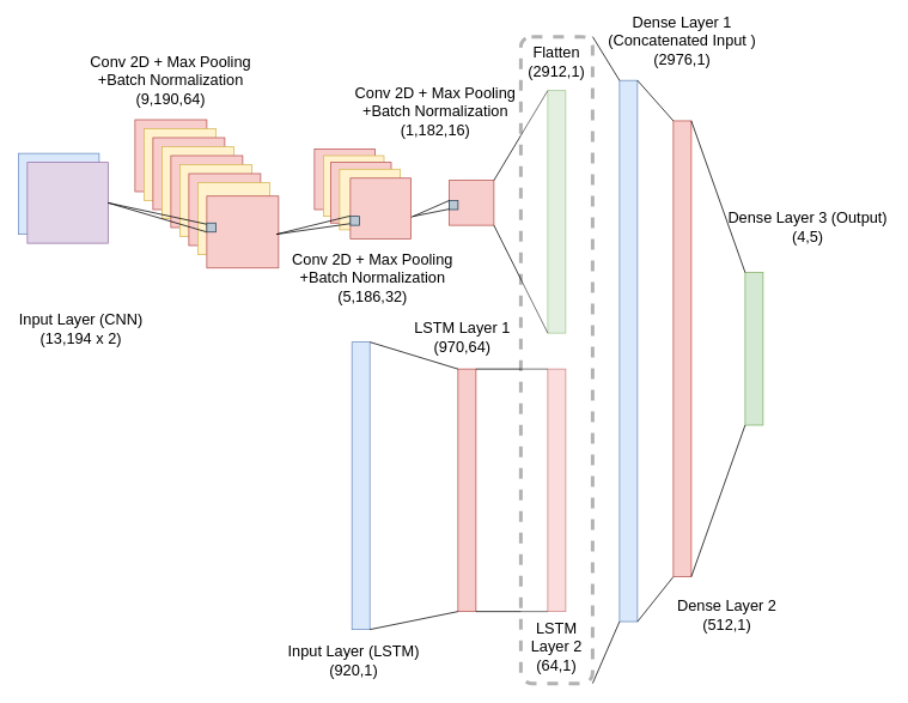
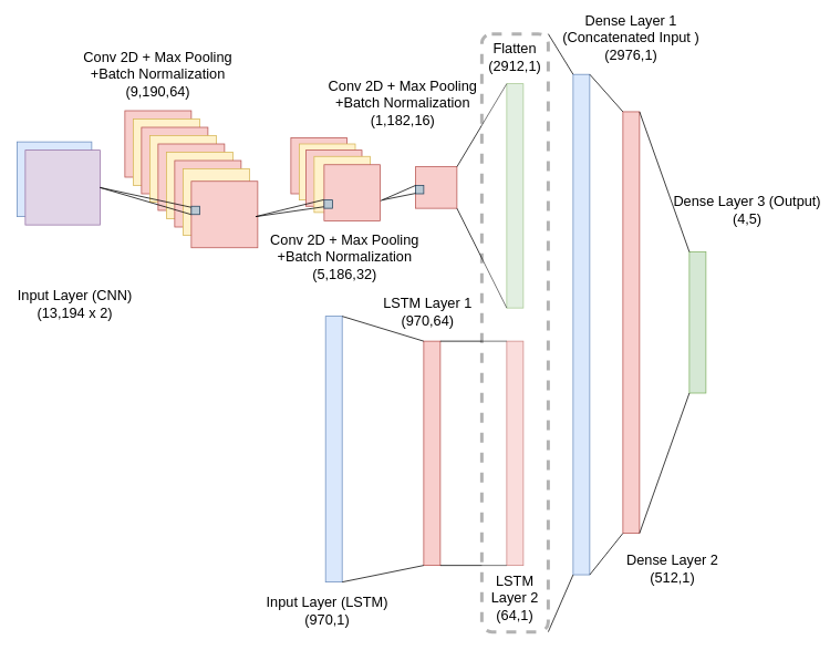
  <mxCell id="0" />
  <mxCell id="1" parent="0" />
  <mxCell id="2" value="" style="whiteSpace=wrap;html=1;aspect=fixed;fillColor=#dae8fc;strokeColor=#6c8ebf;" parent="1" vertex="1"><mxGeometry x="20" y="170" width="90" height="90" as="geometry" /></mxCell>
  <mxCell id="3" value="" style="whiteSpace=wrap;html=1;aspect=fixed;fillColor=#e1d5e7;strokeColor=#9673a6;" parent="1" vertex="1"><mxGeometry x="30" y="180" width="90" height="90" as="geometry" /></mxCell>
  <mxCell id="4" value="" style="rounded=0;whiteSpace=wrap;html=1;fillColor=#f8cecc;strokeColor=#b85450;" parent="1" vertex="1"><mxGeometry x="510" y="410" width="20" height="270" as="geometry" /></mxCell>
  <mxCell id="5" value="" style="whiteSpace=wrap;html=1;aspect=fixed;fillColor=#f8cecc;strokeColor=#b85450;" parent="1" vertex="1"><mxGeometry x="150" y="132.5" width="80" height="80" as="geometry" /></mxCell>
  <mxCell id="6" value="" style="whiteSpace=wrap;html=1;aspect=fixed;fillColor=#fff2cc;strokeColor=#d6b656;" parent="1" vertex="1"><mxGeometry x="160" y="142.5" width="80" height="80" as="geometry" /></mxCell>
  <mxCell id="7" value="" style="whiteSpace=wrap;html=1;aspect=fixed;fillColor=#f8cecc;strokeColor=#b85450;" parent="1" vertex="1"><mxGeometry x="170" y="152.5" width="80" height="80" as="geometry" /></mxCell>
  <mxCell id="8" value="" style="whiteSpace=wrap;html=1;aspect=fixed;fillColor=#fff2cc;strokeColor=#d6b656;" parent="1" vertex="1"><mxGeometry x="180" y="162.5" width="80" height="80" as="geometry" /></mxCell>
  <mxCell id="9" value="" style="whiteSpace=wrap;html=1;aspect=fixed;fillColor=#f8cecc;strokeColor=#b85450;" parent="1" vertex="1"><mxGeometry x="190" y="172.5" width="80" height="80" as="geometry" /></mxCell>
  <mxCell id="10" value="" style="whiteSpace=wrap;html=1;aspect=fixed;fillColor=#fff2cc;strokeColor=#d6b656;" parent="1" vertex="1"><mxGeometry x="200" y="182.5" width="80" height="80" as="geometry" /></mxCell>
  <mxCell id="11" value="" style="whiteSpace=wrap;html=1;aspect=fixed;fillColor=#f8cecc;strokeColor=#b85450;" parent="1" vertex="1"><mxGeometry x="210" y="192.5" width="80" height="80" as="geometry" /></mxCell>
  <mxCell id="12" value="" style="whiteSpace=wrap;html=1;aspect=fixed;fillColor=#fff2cc;strokeColor=#d6b656;" parent="1" vertex="1"><mxGeometry x="220" y="202.5" width="80" height="80" as="geometry" /></mxCell>
  <mxCell id="13" value="" style="whiteSpace=wrap;html=1;aspect=fixed;fillColor=#f8cecc;strokeColor=#b85450;" parent="1" vertex="1"><mxGeometry x="230" y="217.5" width="80" height="80" as="geometry" /></mxCell>
  <mxCell id="14" value="" style="whiteSpace=wrap;html=1;aspect=fixed;fillColor=#f8cecc;strokeColor=#b85450;" parent="1" vertex="1"><mxGeometry x="500" y="200" width="50" height="50" as="geometry" /></mxCell>
  <mxCell id="15" value="" style="whiteSpace=wrap;html=1;aspect=fixed;fillColor=#f8cecc;strokeColor=#b85450;" parent="1" vertex="1"><mxGeometry x="350" y="165" width="67.5" height="67.5" as="geometry" /></mxCell>
  <mxCell id="16" value="" style="whiteSpace=wrap;html=1;aspect=fixed;fillColor=#fff2cc;strokeColor=#d6b656;" parent="1" vertex="1"><mxGeometry x="360" y="172.5" width="67.5" height="67.5" as="geometry" /></mxCell>
  <mxCell id="17" value="" style="whiteSpace=wrap;html=1;aspect=fixed;fillColor=#f8cecc;strokeColor=#b85450;" parent="1" vertex="1"><mxGeometry x="368" y="180" width="67.5" height="67.5" as="geometry" /></mxCell>
  <mxCell id="18" value="" style="whiteSpace=wrap;html=1;aspect=fixed;fillColor=#fff2cc;strokeColor=#d6b656;" parent="1" vertex="1"><mxGeometry x="378" y="187.5" width="67.5" height="67.5" as="geometry" /></mxCell>
  <mxCell id="19" value="" style="whiteSpace=wrap;html=1;aspect=fixed;fillColor=#f8cecc;strokeColor=#b85450;" parent="1" vertex="1"><mxGeometry x="390" y="197.5" width="67.5" height="67.5" as="geometry" /></mxCell>
  <mxCell id="20" value="" style="rounded=0;whiteSpace=wrap;html=1;fillColor=#d5e8d4;strokeColor=#82b366;" parent="1" vertex="1"><mxGeometry x="610" y="100" width="20" height="270" as="geometry" /></mxCell>
  <mxCell id="21" value="" style="rounded=0;whiteSpace=wrap;html=1;fillColor=#dae8fc;strokeColor=#6c8ebf;" parent="1" vertex="1"><mxGeometry x="391.75" y="380" width="20" height="320" as="geometry" /></mxCell>
  <mxCell id="22" value="" style="rounded=0;whiteSpace=wrap;html=1;fillColor=#f8cecc;strokeColor=#b85450;" parent="1" vertex="1"><mxGeometry x="610" y="410" width="20" height="270" as="geometry" /></mxCell>
  <mxCell id="23" value="" style="rounded=0;whiteSpace=wrap;html=1;fillColor=#dae8fc;strokeColor=#6c8ebf;" parent="1" vertex="1"><mxGeometry x="690" y="88.75" width="20" height="602.5" as="geometry" /></mxCell>
  <mxCell id="24" value="" style="rounded=0;whiteSpace=wrap;html=1;fillColor=#f8cecc;strokeColor=#b85450;" parent="1" vertex="1"><mxGeometry x="750" y="133.75" width="20" height="507.5" as="geometry" /></mxCell>
  <mxCell id="25" value="" style="rounded=0;whiteSpace=wrap;html=1;fillColor=#d5e8d4;strokeColor=#82b366;" parent="1" vertex="1"><mxGeometry x="830" y="302.5" width="20" height="170" as="geometry" /></mxCell>
  <mxCell id="26" value="" style="endArrow=none;html=1;entryX=1;entryY=0.5;entryDx=0;entryDy=0;" parent="1" source="13" target="3" edge="1"><mxGeometry width="50" height="50" relative="1" as="geometry"><mxPoint x="420" y="440" as="sourcePoint" /><mxPoint x="460" y="410" as="targetPoint" /></mxGeometry></mxCell>
  <mxCell id="27" value="" style="endArrow=none;html=1;entryX=1;entryY=0.5;entryDx=0;entryDy=0;exitX=0;exitY=0.5;exitDx=0;exitDy=0;" parent="1" source="13" target="3" edge="1"><mxGeometry width="50" height="50" relative="1" as="geometry"><mxPoint x="230" y="380" as="sourcePoint" /><mxPoint x="120" y="360" as="targetPoint" /></mxGeometry></mxCell>
  <mxCell id="28" value="" style="whiteSpace=wrap;html=1;aspect=fixed;fillColor=#bac8d3;strokeColor=#23445d;" parent="1" vertex="1"><mxGeometry x="230" y="247.5" width="10" height="10" as="geometry" /></mxCell>
  <mxCell id="29" value="" style="endArrow=none;html=1;entryX=1;entryY=0.5;entryDx=0;entryDy=0;" parent="1" source="19" edge="1"><mxGeometry width="50" height="50" relative="1" as="geometry"><mxPoint x="417.5" y="283.833" as="sourcePoint" /><mxPoint x="307.5" y="260" as="targetPoint" /></mxGeometry></mxCell>
  <mxCell id="30" value="" style="endArrow=none;html=1;entryX=1;entryY=0.5;entryDx=0;entryDy=0;exitX=0;exitY=0.75;exitDx=0;exitDy=0;" parent="1" source="19" edge="1"><mxGeometry width="50" height="50" relative="1" as="geometry"><mxPoint x="417.5" y="283.833" as="sourcePoint" /><mxPoint x="307.5" y="260" as="targetPoint" /></mxGeometry></mxCell>
  <mxCell id="31" value="" style="whiteSpace=wrap;html=1;aspect=fixed;fillColor=#bac8d3;strokeColor=#23445d;" parent="1" vertex="1"><mxGeometry x="390" y="240" width="10" height="10" as="geometry" /></mxCell>
  <mxCell id="32" value="" style="whiteSpace=wrap;html=1;aspect=fixed;fillColor=#bac8d3;strokeColor=#23445d;" parent="1" vertex="1"><mxGeometry x="500" y="222.5" width="10" height="10" as="geometry" /></mxCell>
  <mxCell id="33" value="" style="endArrow=none;html=1;exitX=0;exitY=0.64;exitDx=0;exitDy=0;exitPerimeter=0;" parent="1" source="14" edge="1"><mxGeometry width="50" height="50" relative="1" as="geometry"><mxPoint x="210" y="460" as="sourcePoint" /><mxPoint x="460" y="240" as="targetPoint" /></mxGeometry></mxCell>
  <mxCell id="34" value="" style="endArrow=none;html=1;exitX=0;exitY=0;exitDx=0;exitDy=0;entryX=1.007;entryY=0.644;entryDx=0;entryDy=0;entryPerimeter=0;" parent="1" source="32" target="19" edge="1"><mxGeometry width="50" height="50" relative="1" as="geometry"><mxPoint x="520" y="252" as="sourcePoint" /><mxPoint x="480" y="260" as="targetPoint" /></mxGeometry></mxCell>
  <mxCell id="35" value="" style="endArrow=none;html=1;entryX=1;entryY=0;entryDx=0;entryDy=0;exitX=0;exitY=0;exitDx=0;exitDy=0;" parent="1" source="20" target="14" edge="1"><mxGeometry width="50" height="50" relative="1" as="geometry"><mxPoint x="410" y="460" as="sourcePoint" /><mxPoint x="460" y="410" as="targetPoint" /></mxGeometry></mxCell>
  <mxCell id="36" value="" style="endArrow=none;html=1;entryX=1;entryY=1;entryDx=0;entryDy=0;exitX=0;exitY=1;exitDx=0;exitDy=0;" parent="1" source="20" target="14" edge="1"><mxGeometry width="50" height="50" relative="1" as="geometry"><mxPoint x="410" y="460" as="sourcePoint" /><mxPoint x="460" y="410" as="targetPoint" /></mxGeometry></mxCell>
  <mxCell id="37" value="" style="endArrow=none;html=1;exitX=1;exitY=0;exitDx=0;exitDy=0;entryX=0;entryY=0;entryDx=0;entryDy=0;" parent="1" source="21" target="4" edge="1"><mxGeometry width="50" height="50" relative="1" as="geometry"><mxPoint x="410" y="460" as="sourcePoint" /><mxPoint x="460" y="410" as="targetPoint" /></mxGeometry></mxCell>
  <mxCell id="38" value="" style="endArrow=none;html=1;exitX=1;exitY=1;exitDx=0;exitDy=0;entryX=0;entryY=1;entryDx=0;entryDy=0;" parent="1" source="21" target="4" edge="1"><mxGeometry width="50" height="50" relative="1" as="geometry"><mxPoint x="420" y="390" as="sourcePoint" /><mxPoint x="520" y="420" as="targetPoint" /></mxGeometry></mxCell>
  <mxCell id="39" value="" style="endArrow=none;html=1;exitX=1;exitY=0;exitDx=0;exitDy=0;entryX=0;entryY=0;entryDx=0;entryDy=0;" parent="1" source="4" target="22" edge="1"><mxGeometry width="50" height="50" relative="1" as="geometry"><mxPoint x="430" y="400" as="sourcePoint" /><mxPoint x="530" y="430" as="targetPoint" /></mxGeometry></mxCell>
  <mxCell id="40" value="" style="endArrow=none;html=1;exitX=1;exitY=1;exitDx=0;exitDy=0;entryX=0;entryY=1;entryDx=0;entryDy=0;" parent="1" source="4" target="22" edge="1"><mxGeometry width="50" height="50" relative="1" as="geometry"><mxPoint x="440" y="410" as="sourcePoint" /><mxPoint x="540" y="440" as="targetPoint" /></mxGeometry></mxCell>
  <mxCell id="41" value="" style="endArrow=none;html=1;exitX=1;exitY=0;exitDx=0;exitDy=0;entryX=0;entryY=0;entryDx=0;entryDy=0;" parent="1" source="23" target="24" edge="1"><mxGeometry width="50" height="50" relative="1" as="geometry"><mxPoint x="450" y="411.25" as="sourcePoint" /><mxPoint x="550" y="441.25" as="targetPoint" /></mxGeometry></mxCell>
  <mxCell id="42" value="" style="endArrow=none;html=1;exitX=1;exitY=1;exitDx=0;exitDy=0;entryX=0;entryY=1;entryDx=0;entryDy=0;" parent="1" source="23" target="24" edge="1"><mxGeometry width="50" height="50" relative="1" as="geometry"><mxPoint x="460" y="421.25" as="sourcePoint" /><mxPoint x="560" y="451.25" as="targetPoint" /></mxGeometry></mxCell>
  <mxCell id="43" value="" style="endArrow=none;html=1;exitX=1;exitY=1;exitDx=0;exitDy=0;entryX=0;entryY=1;entryDx=0;entryDy=0;" parent="1" source="24" target="25" edge="1"><mxGeometry width="50" height="50" relative="1" as="geometry"><mxPoint x="820" y="611.25" as="sourcePoint" /><mxPoint x="590" y="481.25" as="targetPoint" /></mxGeometry></mxCell>
  <mxCell id="44" value="" style="endArrow=none;html=1;entryX=1;entryY=0;entryDx=0;entryDy=0;exitX=0;exitY=0;exitDx=0;exitDy=0;" parent="1" source="25" target="24" edge="1"><mxGeometry width="50" height="50" relative="1" as="geometry"><mxPoint x="860" y="301.25" as="sourcePoint" /><mxPoint x="822" y="186.102" as="targetPoint" /></mxGeometry></mxCell>
  <mxCell id="45" value="" style="rounded=1;whiteSpace=wrap;html=1;opacity=30;shadow=0;sketch=0;glass=0;dashed=1;strokeWidth=4;" parent="1" vertex="1"><mxGeometry x="580" y="40" width="80" height="720" as="geometry" /></mxCell>
  <mxCell id="46" value="" style="endArrow=none;html=1;entryX=0;entryY=0;entryDx=0;entryDy=0;exitX=1;exitY=0;exitDx=0;exitDy=0;" parent="1" source="45" target="23" edge="1"><mxGeometry width="50" height="50" relative="1" as="geometry"><mxPoint x="410" y="460" as="sourcePoint" /><mxPoint x="460" y="410" as="targetPoint" /></mxGeometry></mxCell>
  <mxCell id="47" value="" style="endArrow=none;html=1;entryX=0;entryY=1;entryDx=0;entryDy=0;exitX=1;exitY=1;exitDx=0;exitDy=0;" parent="1" source="45" target="23" edge="1"><mxGeometry width="50" height="50" relative="1" as="geometry"><mxPoint x="640" y="700" as="sourcePoint" /><mxPoint x="460" y="410" as="targetPoint" /></mxGeometry></mxCell>
  <mxCell id="48" value="&lt;p style=&quot;line-height: 110%&quot;&gt;&lt;/p&gt;&lt;div style=&quot;font-size: 17px&quot;&gt;&lt;font style=&quot;font-size: 17px&quot;&gt;Input Layer (CNN)&lt;br&gt;&lt;/font&gt;&lt;/div&gt;&lt;div style=&quot;font-size: 17px&quot;&gt;&lt;font style=&quot;font-size: 17px&quot;&gt;(13,194 x 2)&lt;br&gt;&lt;/font&gt;&lt;/div&gt;&lt;p&gt;&lt;/p&gt;" style="text;html=1;strokeColor=none;fillColor=none;align=center;verticalAlign=middle;whiteSpace=wrap;rounded=0;shadow=0;glass=0;sketch=0;opacity=30;" parent="1" vertex="1"><mxGeometry x="20" y="332.5" width="140" height="67.5" as="geometry" /></mxCell>
  <mxCell id="49" value="&lt;p style=&quot;line-height: 110%&quot;&gt;&lt;/p&gt;&lt;div style=&quot;font-size: 17px&quot;&gt;&lt;font style=&quot;font-size: 17px&quot;&gt;Conv 2D + Max Pooling +Batch Normalization&lt;br&gt;&lt;/font&gt;&lt;/div&gt;&lt;div style=&quot;font-size: 17px&quot;&gt;&lt;font style=&quot;font-size: 17px&quot;&gt;(5,186,32)&lt;br&gt;&lt;/font&gt;&lt;/div&gt;&lt;p&gt;&lt;/p&gt;" style="text;html=1;strokeColor=none;fillColor=none;align=center;verticalAlign=middle;whiteSpace=wrap;rounded=0;shadow=0;glass=0;sketch=0;opacity=30;" parent="1" vertex="1"><mxGeometry x="320" y="270" width="190" height="77.5" as="geometry" /></mxCell>
  <mxCell id="50" value="&lt;p style=&quot;line-height: 110%&quot;&gt;&lt;/p&gt;&lt;div style=&quot;font-size: 17px&quot;&gt;&lt;font style=&quot;font-size: 17px&quot;&gt;Conv 2D + Max Pooling +Batch Normalization&lt;br&gt;&lt;/font&gt;&lt;/div&gt;&lt;div style=&quot;font-size: 17px&quot;&gt;&lt;font style=&quot;font-size: 17px&quot;&gt;(9,190,64)&lt;br&gt;&lt;/font&gt;&lt;/div&gt;&lt;p&gt;&lt;/p&gt;" style="text;html=1;strokeColor=none;fillColor=none;align=center;verticalAlign=middle;whiteSpace=wrap;rounded=0;shadow=0;glass=0;sketch=0;opacity=30;" parent="1" vertex="1"><mxGeometry x="95" y="50" width="190" height="77.5" as="geometry" /></mxCell>
  <mxCell id="51" value="&lt;p style=&quot;line-height: 110%&quot;&gt;&lt;/p&gt;&lt;div style=&quot;font-size: 17px&quot;&gt;&lt;font style=&quot;font-size: 17px&quot;&gt;Conv 2D + Max Pooling +Batch Normalization&lt;br&gt;&lt;/font&gt;&lt;/div&gt;&lt;div style=&quot;font-size: 17px&quot;&gt;&lt;font style=&quot;font-size: 17px&quot;&gt;(1,182,16)&lt;br&gt;&lt;/font&gt;&lt;/div&gt;&lt;p&gt;&lt;/p&gt;" style="text;html=1;strokeColor=none;fillColor=none;align=center;verticalAlign=middle;whiteSpace=wrap;rounded=0;shadow=0;glass=0;sketch=0;opacity=30;" parent="1" vertex="1"><mxGeometry x="390" y="85" width="190" height="77.5" as="geometry" /></mxCell>
  <mxCell id="52" value="&lt;p style=&quot;line-height: 110%&quot;&gt;&lt;/p&gt;&lt;div style=&quot;font-size: 17px&quot;&gt;&lt;font style=&quot;font-size: 17px&quot;&gt;Flatten&lt;br&gt;&lt;/font&gt;&lt;/div&gt;&lt;div style=&quot;font-size: 17px&quot;&gt;&lt;font style=&quot;font-size: 17px&quot;&gt;(2912,1)&lt;br&gt;&lt;/font&gt;&lt;/div&gt;&lt;p&gt;&lt;/p&gt;" style="text;html=1;strokeColor=none;fillColor=none;align=center;verticalAlign=middle;whiteSpace=wrap;rounded=0;shadow=0;glass=0;sketch=0;opacity=30;" parent="1" vertex="1"><mxGeometry x="525" y="48.25" width="190" height="40.5" as="geometry" /></mxCell>
- <mxCell id="53" value="&lt;p style=&quot;line-height: 110%&quot;&gt;&lt;/p&gt;&lt;div style=&quot;font-size: 17px&quot;&gt;Input Layer (LSTM)&lt;font style=&quot;font-size: 17px&quot;&gt;&lt;br&gt;&lt;/font&gt;&lt;/div&gt;&lt;div style=&quot;font-size: 17px&quot;&gt;&lt;font style=&quot;font-size: 17px&quot;&gt;(920,1)&lt;br&gt;&lt;/font&gt;&lt;/div&gt;&lt;p&gt;&lt;/p&gt;" style="text;html=1;strokeColor=none;fillColor=none;align=center;verticalAlign=middle;whiteSpace=wrap;rounded=0;shadow=0;glass=0;sketch=0;opacity=30;" parent="1" vertex="1"><mxGeometry x="298.75" y="710" width="190" height="50" as="geometry" /></mxCell>
+ <mxCell id="53" value="&lt;p style=&quot;line-height: 110%&quot;&gt;&lt;/p&gt;&lt;div style=&quot;font-size: 17px&quot;&gt;Input Layer (LSTM)&lt;font style=&quot;font-size: 17px&quot;&gt;&lt;br&gt;&lt;/font&gt;&lt;/div&gt;&lt;div style=&quot;font-size: 17px&quot;&gt;&lt;font style=&quot;font-size: 17px&quot;&gt;(970,1)&lt;br&gt;&lt;/font&gt;&lt;/div&gt;&lt;p&gt;&lt;/p&gt;" style="text;html=1;strokeColor=none;fillColor=none;align=center;verticalAlign=middle;whiteSpace=wrap;rounded=0;shadow=0;glass=0;sketch=0;opacity=30;" parent="1" vertex="1"><mxGeometry x="298.75" y="710" width="190" height="50" as="geometry" /></mxCell>
  <mxCell id="54" value="&lt;p style=&quot;line-height: 110%&quot;&gt;&lt;/p&gt;&lt;div style=&quot;font-size: 17px&quot;&gt;LSTM Layer 1&lt;font style=&quot;font-size: 17px&quot;&gt;&lt;br&gt;&lt;/font&gt;&lt;/div&gt;&lt;div style=&quot;font-size: 17px&quot;&gt;&lt;font style=&quot;font-size: 17px&quot;&gt;(970,64)&lt;br&gt;&lt;/font&gt;&lt;/div&gt;&lt;p&gt;&lt;/p&gt;" style="text;html=1;strokeColor=none;fillColor=none;align=center;verticalAlign=middle;whiteSpace=wrap;rounded=0;shadow=0;glass=0;sketch=0;opacity=30;" parent="1" vertex="1"><mxGeometry x="420" y="350" width="190" height="50" as="geometry" /></mxCell>
  <mxCell id="55" value="&lt;p style=&quot;line-height: 110%&quot;&gt;&lt;/p&gt;&lt;div style=&quot;font-size: 17px&quot;&gt;LSTM Layer 2&lt;font style=&quot;font-size: 17px&quot;&gt;&lt;br&gt;&lt;/font&gt;&lt;/div&gt;&lt;div style=&quot;font-size: 17px&quot;&gt;&lt;font style=&quot;font-size: 17px&quot;&gt;(64,1)&lt;br&gt;&lt;/font&gt;&lt;/div&gt;&lt;p&gt;&lt;/p&gt;" style="text;html=1;strokeColor=none;fillColor=none;align=center;verticalAlign=middle;whiteSpace=wrap;rounded=0;shadow=0;glass=0;sketch=0;opacity=30;" parent="1" vertex="1"><mxGeometry x="575" y="690" width="90" height="60" as="geometry" /></mxCell>
  <mxCell id="56" value="&lt;p style=&quot;line-height: 110%&quot;&gt;&lt;/p&gt;&lt;div style=&quot;font-size: 17px&quot;&gt;Dense Layer 1&lt;font style=&quot;font-size: 17px&quot;&gt;&lt;br&gt;&lt;/font&gt;&lt;/div&gt;&lt;div style=&quot;font-size: 17px&quot;&gt;&lt;font style=&quot;font-size: 17px&quot;&gt;(Concatenated Input )&lt;br&gt;&lt;/font&gt;&lt;/div&gt;&lt;div style=&quot;font-size: 17px&quot;&gt;&lt;font style=&quot;font-size: 17px&quot;&gt;(2976,1)&lt;br&gt;&lt;/font&gt;&lt;/div&gt;&lt;p&gt;&lt;/p&gt;" style="text;html=1;strokeColor=none;fillColor=none;align=center;verticalAlign=middle;whiteSpace=wrap;rounded=0;shadow=0;glass=0;sketch=0;opacity=30;" parent="1" vertex="1"><mxGeometry x="670" y="20" width="180" height="50" as="geometry" /></mxCell>
  <mxCell id="57" value="&lt;p style=&quot;line-height: 110%&quot;&gt;&lt;/p&gt;&lt;div style=&quot;font-size: 17px&quot;&gt;Dense Layer 2&lt;font style=&quot;font-size: 17px&quot;&gt;&lt;br&gt;&lt;/font&gt;&lt;/div&gt;&lt;div style=&quot;font-size: 17px&quot;&gt;&lt;font style=&quot;font-size: 17px&quot;&gt;(512,1)&lt;br&gt;&lt;/font&gt;&lt;/div&gt;&lt;p&gt;&lt;/p&gt;" style="text;html=1;strokeColor=none;fillColor=none;align=center;verticalAlign=middle;whiteSpace=wrap;rounded=0;shadow=0;glass=0;sketch=0;opacity=30;" parent="1" vertex="1"><mxGeometry x="720" y="660" width="180" height="50" as="geometry" /></mxCell>
  <mxCell id="58" value="&lt;p style=&quot;line-height: 110%&quot;&gt;&lt;/p&gt;&lt;div style=&quot;font-size: 17px&quot;&gt;Dense Layer 3 (Output)&lt;font style=&quot;font-size: 17px&quot;&gt;&lt;br&gt;&lt;/font&gt;&lt;/div&gt;&lt;div style=&quot;font-size: 17px&quot;&gt;&lt;font style=&quot;font-size: 17px&quot;&gt;(4,5)&lt;br&gt;&lt;/font&gt;&lt;/div&gt;&lt;p&gt;&lt;/p&gt;" style="text;html=1;strokeColor=none;fillColor=none;align=center;verticalAlign=middle;whiteSpace=wrap;rounded=0;shadow=0;glass=0;sketch=0;opacity=30;" parent="1" vertex="1"><mxGeometry x="810" y="227.5" width="180" height="50" as="geometry" /></mxCell>
